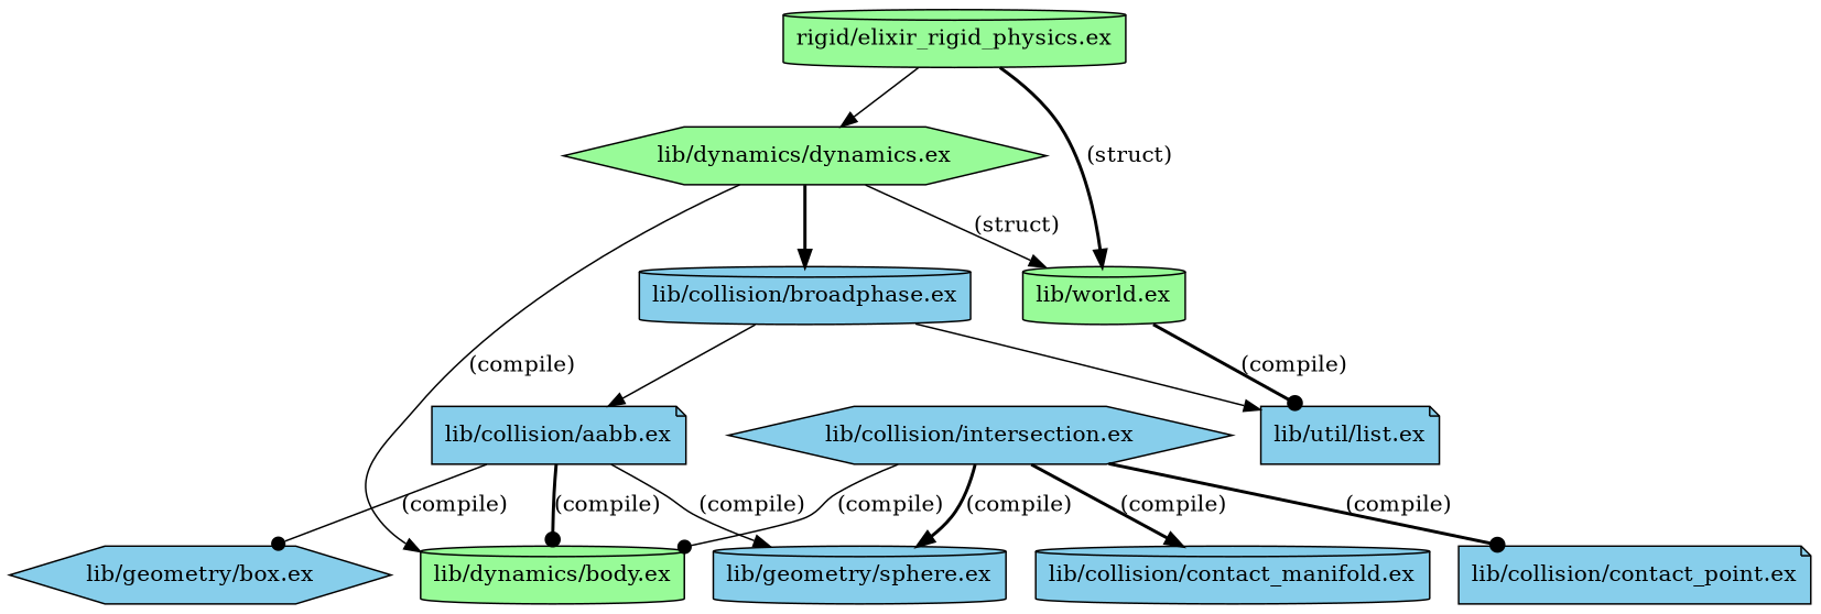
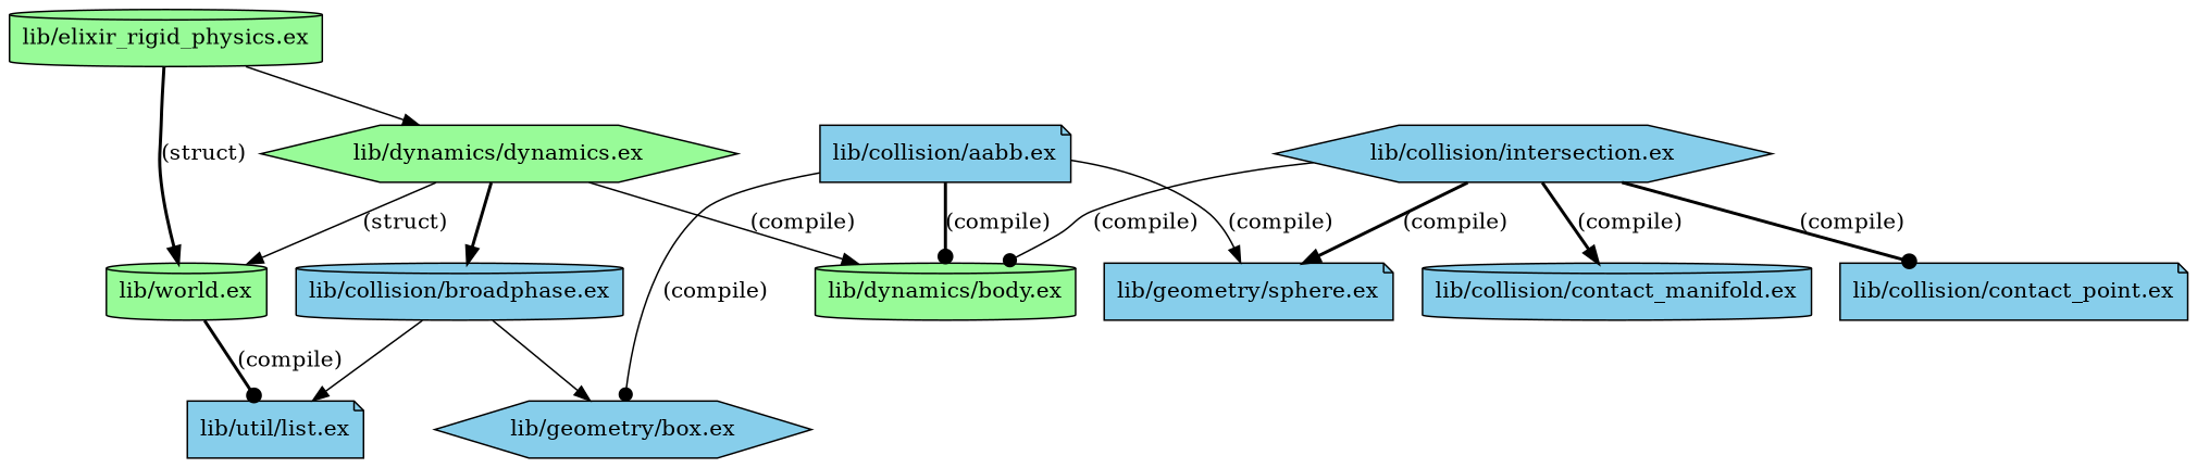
  digraph {
    node [fillcolor=skyblue shape=cylinder style=filled]
    edge [arrowhead=normal style=solid]
    "lib/dynamics/body.ex" [fillcolor=palegreen]
    "lib/collision/aabb.ex" [shape=note]
    "lib/geometry/box.ex" [shape=hexagon]
-   "lib/geometry/sphere.ex"
+   "lib/geometry/sphere.ex" [shape=note]
    "lib/collision/broadphase.ex"
    "lib/util/list.ex" [shape=note]
    "lib/collision/intersection.ex" [shape=hexagon]
    "lib/collision/contact_manifold.ex"
    "lib/collision/contact_point.ex" [shape=note]
    "lib/dynamics/dynamics.ex" [fillcolor=palegreen shape=hexagon]
    "lib/world.ex" [fillcolor=palegreen]
-   "lib/elixir_rigid_physics.ex" [fillcolor=palegreen label="rigid/elixir_rigid_physics.ex"]
+   "lib/elixir_rigid_physics.ex" [fillcolor=palegreen]
    "lib/collision/aabb.ex" -> "lib/dynamics/body.ex" [arrowhead=dot label="(compile)" style=bold]
    "lib/collision/aabb.ex" -> "lib/geometry/box.ex" [arrowhead=dot label="(compile)"]
    "lib/collision/aabb.ex" -> "lib/geometry/sphere.ex" [label="(compile)"]
-   "lib/collision/broadphase.ex" -> "lib/collision/aabb.ex"
+   "lib/collision/broadphase.ex" -> "lib/geometry/box.ex"
    "lib/collision/broadphase.ex" -> "lib/util/list.ex"
    "lib/collision/intersection.ex" -> "lib/dynamics/body.ex" [arrowhead=dot label="(compile)"]
    "lib/collision/intersection.ex" -> "lib/geometry/sphere.ex" [label="(compile)" style=bold]
    "lib/collision/intersection.ex" -> "lib/collision/contact_manifold.ex" [label="(compile)" style=bold]
    "lib/collision/intersection.ex" -> "lib/collision/contact_point.ex" [arrowhead=dot label="(compile)" style=bold]
    "lib/dynamics/dynamics.ex" -> "lib/dynamics/body.ex" [label="(compile)"]
    "lib/dynamics/dynamics.ex" -> "lib/collision/broadphase.ex" [style=bold]
    "lib/dynamics/dynamics.ex" -> "lib/world.ex" [label="(struct)"]
    "lib/world.ex" -> "lib/util/list.ex" [arrowhead=dot label="(compile)" style=bold]
    "lib/elixir_rigid_physics.ex" -> "lib/dynamics/dynamics.ex"
    "lib/elixir_rigid_physics.ex" -> "lib/world.ex" [label="(struct)" style=bold]
  }
